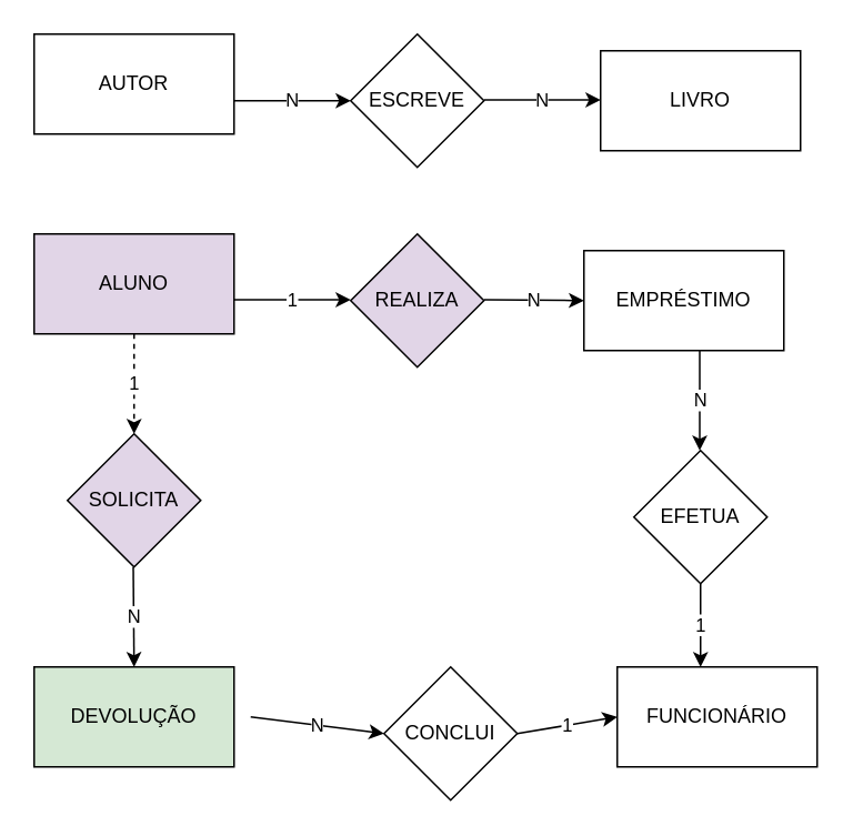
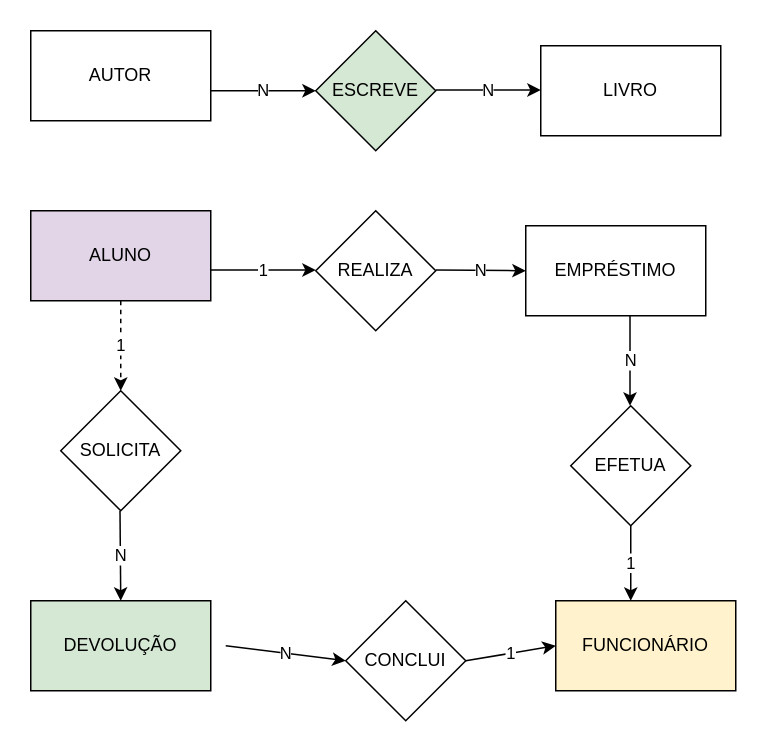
  <mxCell id="0" />
  <mxCell id="1" parent="0" />
  <mxCell id="2" value="AUTOR" style="rounded=0;whiteSpace=wrap;html=1;" vertex="1" parent="1"><mxGeometry x="20" y="20" width="120" height="60" as="geometry" /></mxCell>
  <mxCell id="3" value="LIVRO" style="rounded=0;whiteSpace=wrap;html=1;" vertex="1" parent="1"><mxGeometry x="360" y="30" width="120" height="60" as="geometry" /></mxCell>
  <mxCell id="4" value="ALUNO" style="rounded=0;whiteSpace=wrap;html=1;fillColor=#e1d5e7;" vertex="1" parent="1"><mxGeometry x="20" y="140" width="120" height="60" as="geometry" /></mxCell>
- <mxCell id="5" value="FUNCIONÁRIO" style="rounded=0;whiteSpace=wrap;html=1;" vertex="1" parent="1"><mxGeometry x="370" y="400" width="120" height="60" as="geometry" /></mxCell>
+ <mxCell id="5" value="FUNCIONÁRIO" style="rounded=0;whiteSpace=wrap;html=1;fillColor=#fff2cc;" vertex="1" parent="1"><mxGeometry x="370" y="400" width="120" height="60" as="geometry" /></mxCell>
  <mxCell id="6" value="DEVOLUÇÃO" style="rounded=0;whiteSpace=wrap;html=1;fillColor=#d5e8d4;" vertex="1" parent="1"><mxGeometry x="20" y="400" width="120" height="60" as="geometry" /></mxCell>
  <mxCell id="7" value="EMPRÉSTIMO" style="rounded=0;whiteSpace=wrap;html=1;" vertex="1" parent="1"><mxGeometry x="350" y="150" width="120" height="60" as="geometry" /></mxCell>
- <mxCell id="8" value="ESCREVE" style="rhombus;whiteSpace=wrap;html=1;" vertex="1" parent="1"><mxGeometry x="210" y="20" width="80" height="80" as="geometry" /></mxCell>
- <mxCell id="9" value="REALIZA" style="rhombus;whiteSpace=wrap;html=1;fillColor=#e1d5e7;" vertex="1" parent="1"><mxGeometry x="210" y="140" width="80" height="80" as="geometry" /></mxCell>
+ <mxCell id="8" value="ESCREVE" style="rhombus;whiteSpace=wrap;html=1;fillColor=#d5e8d4;" vertex="1" parent="1"><mxGeometry x="210" y="20" width="80" height="80" as="geometry" /></mxCell>
+ <mxCell id="9" value="REALIZA" style="rhombus;whiteSpace=wrap;html=1;" vertex="1" parent="1"><mxGeometry x="210" y="140" width="80" height="80" as="geometry" /></mxCell>
  <mxCell id="10" value="EFETUA" style="rhombus;whiteSpace=wrap;html=1;" vertex="1" parent="1"><mxGeometry x="380" y="270" width="80" height="80" as="geometry" /></mxCell>
  <mxCell id="11" value="CONCLUI" style="rhombus;whiteSpace=wrap;html=1;" vertex="1" parent="1"><mxGeometry x="230" y="400" width="80" height="80" as="geometry" /></mxCell>
  <mxCell id="12" value="N" style="endArrow=classic;html=1;entryX=0;entryY=0.5;entryDx=0;entryDy=0;" edge="1" parent="1" target="8"><mxGeometry width="50" height="50" relative="1" as="geometry"><mxPoint x="140" y="60" as="sourcePoint" /><mxPoint x="190" y="60" as="targetPoint" /><Array as="points" /></mxGeometry></mxCell>
  <mxCell id="13" value="1" style="endArrow=classic;html=1;entryX=0;entryY=0.5;entryDx=0;entryDy=0;" edge="1" parent="1"><mxGeometry width="50" height="50" relative="1" as="geometry"><mxPoint x="140" y="179.5" as="sourcePoint" /><mxPoint x="210" y="179.5" as="targetPoint" /><Array as="points" /></mxGeometry></mxCell>
  <mxCell id="14" value="N" style="endArrow=classic;html=1;" edge="1" parent="1"><mxGeometry width="50" height="50" relative="1" as="geometry"><mxPoint x="290" y="179.5" as="sourcePoint" /><mxPoint x="350" y="180" as="targetPoint" /><Array as="points" /></mxGeometry></mxCell>
- <mxCell id="15" value="SOLICITA" style="rhombus;whiteSpace=wrap;html=1;fillColor=#e1d5e7;" vertex="1" parent="1"><mxGeometry x="40" y="260" width="80" height="80" as="geometry" /></mxCell>
+ <mxCell id="15" value="SOLICITA" style="rhombus;whiteSpace=wrap;html=1;" vertex="1" parent="1"><mxGeometry x="40" y="260" width="80" height="80" as="geometry" /></mxCell>
  <mxCell id="16" value="1" style="endArrow=classic;html=1;exitX=0.5;exitY=1;exitDx=0;exitDy=0;entryX=0.5;entryY=0;entryDx=0;entryDy=0;dashed=1;" edge="1" parent="1" source="4" target="15"><mxGeometry width="50" height="50" relative="1" as="geometry"><mxPoint x="50" y="230" as="sourcePoint" /><mxPoint x="80" y="250" as="targetPoint" /><Array as="points" /></mxGeometry></mxCell>
  <mxCell id="17" value="N" style="endArrow=classic;html=1;exitX=0.5;exitY=1;exitDx=0;exitDy=0;entryX=0.5;entryY=0;entryDx=0;entryDy=0;" edge="1" parent="1"><mxGeometry width="50" height="50" relative="1" as="geometry"><mxPoint x="419.5" y="210" as="sourcePoint" /><mxPoint x="419.5" y="270" as="targetPoint" /><Array as="points" /></mxGeometry></mxCell>
  <mxCell id="18" value="N" style="endArrow=classic;html=1;exitX=0.5;exitY=1;exitDx=0;exitDy=0;entryX=0.5;entryY=0;entryDx=0;entryDy=0;" edge="1" parent="1" target="6"><mxGeometry x="0.0" width="50" height="50" relative="1" as="geometry"><mxPoint x="79.5" y="340" as="sourcePoint" /><mxPoint x="80" y="380" as="targetPoint" /><Array as="points" /><mxPoint as="offset" /></mxGeometry></mxCell>
  <mxCell id="19" value="N" style="endArrow=classic;html=1;entryX=0;entryY=0.5;entryDx=0;entryDy=0;" edge="1" parent="1"><mxGeometry width="50" height="50" relative="1" as="geometry"><mxPoint x="290" y="59.5" as="sourcePoint" /><mxPoint x="360" y="59.5" as="targetPoint" /><Array as="points" /></mxGeometry></mxCell>
  <mxCell id="20" value="1" style="endArrow=classic;html=1;exitX=0.5;exitY=1;exitDx=0;exitDy=0;" edge="1" parent="1" source="10"><mxGeometry width="50" height="50" relative="1" as="geometry"><mxPoint x="419.5" y="370" as="sourcePoint" /><mxPoint x="420" y="400" as="targetPoint" /><Array as="points" /><mxPoint as="offset" /></mxGeometry></mxCell>
  <mxCell id="21" value="N" style="endArrow=classic;html=1;entryX=0;entryY=0.5;entryDx=0;entryDy=0;" edge="1" parent="1" target="11"><mxGeometry width="50" height="50" relative="1" as="geometry"><mxPoint x="150" y="430" as="sourcePoint" /><mxPoint x="220" y="429.5" as="targetPoint" /><Array as="points" /></mxGeometry></mxCell>
  <mxCell id="22" value="1" style="endArrow=classic;html=1;exitX=1;exitY=0.5;exitDx=0;exitDy=0;" edge="1" parent="1" source="11"><mxGeometry width="50" height="50" relative="1" as="geometry"><mxPoint x="330" y="430" as="sourcePoint" /><mxPoint x="370" y="430" as="targetPoint" /><Array as="points" /></mxGeometry></mxCell>
